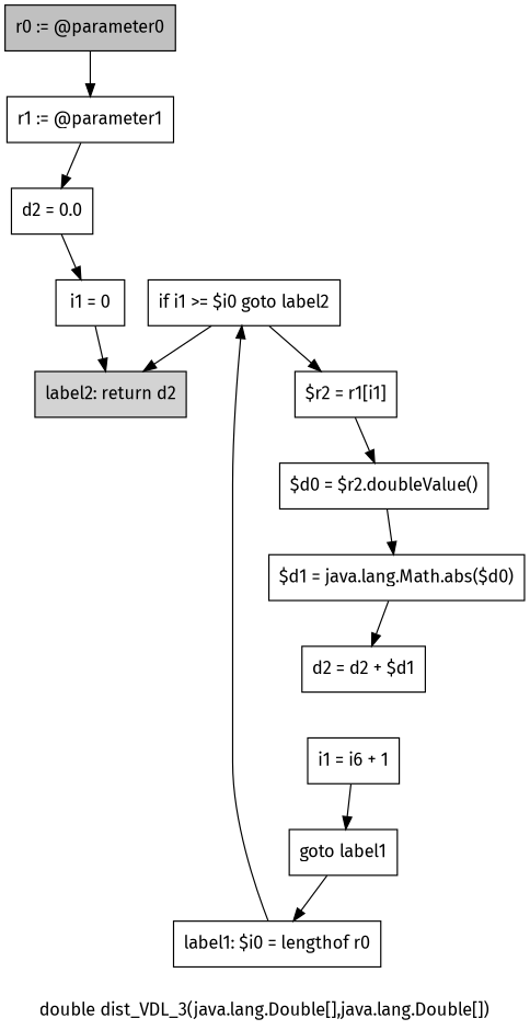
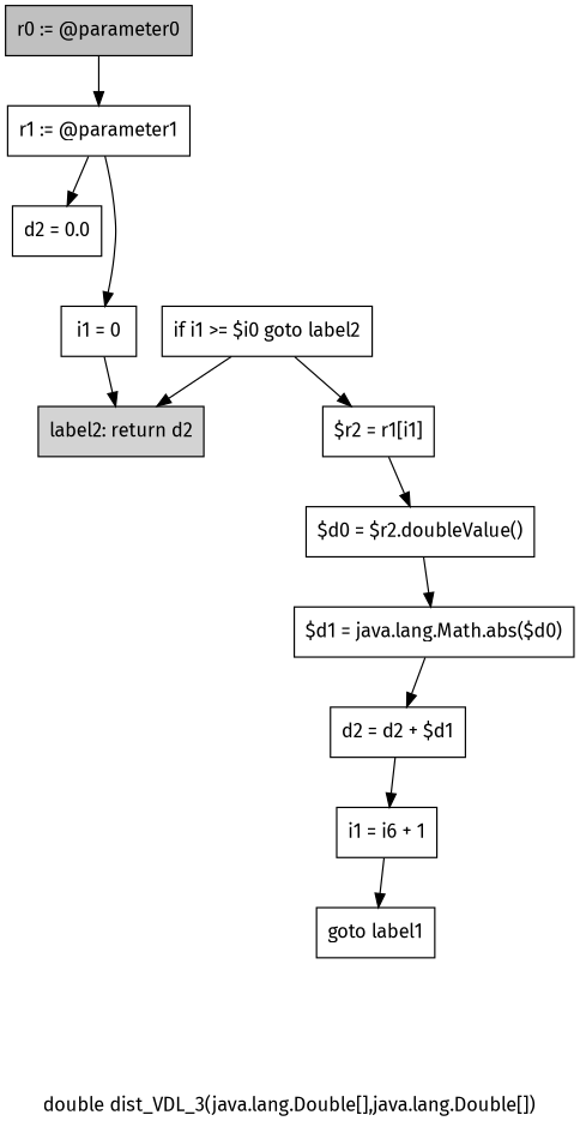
  digraph {
    fontname="Fira Sans"
    label="double dist_VDL_3(java.lang.Double[],java.lang.Double[])"
    node [fontname="Fira Sans" shape=box]
    edge [fontname="Fira Sans"]
    n1 [fillcolor=gray label="r0 := @parameter0" style=filled]
    n2 [label="r1 := @parameter1"]
    n3 [label="d2 = 0.0"]
    n4 [label="i1 = 0"]
    n5 [fillcolor=lightgray label="label2: return d2" style=filled]
-   n6 [label="label1: $i0 = lengthof r0"]
    n7 [label="if i1 >= $i0 goto label2"]
    n8 [label="$r2 = r1[i1]"]
    n9 [label="$d0 = $r2.doubleValue()"]
    n10 [label="$d1 = java.lang.Math.abs($d0)"]
    n11 [label="d2 = d2 + $d1"]
    n12 [label="i1 = i6 + 1"]
    n13 [label="goto label1"]
    n1 -> n2
    n2 -> n3
-   n3 -> n4
+   n2 -> n4
    n4 -> n5
-   n6 -> n7
    n7 -> n5
    n7 -> n8
    n8 -> n9
    n9 -> n10
    n10 -> n11
+   n11 -> n12
    n12 -> n13
-   n13 -> n6
  }
